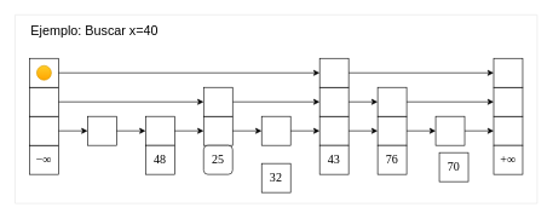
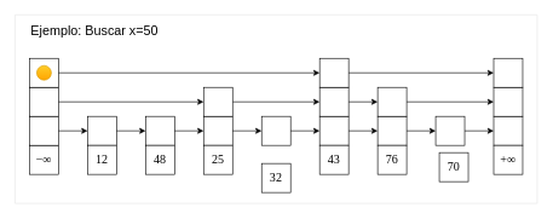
  <mxCell id="0" />
  <mxCell id="1" parent="0" />
  <mxCell id="2" value="&lt;span class=&quot;mo&quot; id=&quot;MathJax-Span-8&quot; style=&quot;box-sizing: content-box ; transition: none 0s ease 0s ; display: inline ; position: static ; border: 0px ; padding: 0px ; margin: 0px ; vertical-align: 0px ; line-height: normal ; font-size: 16.8px ; text-align: left ; background-color: rgb(255 , 255 , 255) ; font-family: &amp;#34;stixmathjax_main&amp;#34;&quot;&gt;−&lt;/span&gt;&lt;span class=&quot;mi&quot; id=&quot;MathJax-Span-9&quot; style=&quot;box-sizing: content-box ; transition: none 0s ease 0s ; display: inline ; position: static ; border: 0px ; padding: 0px ; margin: 0px ; vertical-align: 0px ; line-height: normal ; font-size: 16.8px ; text-align: left ; background-color: rgb(255 , 255 , 255) ; font-family: &amp;#34;stixmathjax_main&amp;#34;&quot;&gt;∞&lt;/span&gt;" style="whiteSpace=wrap;html=1;aspect=fixed;fontSize=18;" parent="1" vertex="1"><mxGeometry x="40" y="200" width="40" height="40" as="geometry" /></mxCell>
  <mxCell id="3" value="" style="whiteSpace=wrap;html=1;aspect=fixed;" parent="1" vertex="1"><mxGeometry x="40" y="160" width="40" height="40" as="geometry" /></mxCell>
  <mxCell id="4" value="" style="whiteSpace=wrap;html=1;aspect=fixed;" parent="1" vertex="1"><mxGeometry x="120" y="160" width="40" height="40" as="geometry" /></mxCell>
+ <mxCell id="5" value="&lt;div style=&quot;text-align: left&quot;&gt;&lt;font face=&quot;stixmathjax_main&quot;&gt;&lt;span style=&quot;font-size: 16.8px ; background-color: rgb(255 , 255 , 255)&quot;&gt;12&lt;/span&gt;&lt;/font&gt;&lt;/div&gt;" style="whiteSpace=wrap;html=1;aspect=fixed;fontSize=18;" parent="1" vertex="1"><mxGeometry x="120" y="200" width="40" height="40" as="geometry" /></mxCell>
  <mxCell id="6" value="" style="endArrow=classic;html=1;fontSize=18;exitX=1;exitY=0.5;exitDx=0;exitDy=0;entryX=0;entryY=0.5;entryDx=0;entryDy=0;" parent="1" source="3" target="4" edge="1"><mxGeometry width="50" height="50" relative="1" as="geometry"><mxPoint x="40" y="310" as="sourcePoint" /><mxPoint x="90" y="260" as="targetPoint" /></mxGeometry></mxCell>
  <mxCell id="7" value="" style="whiteSpace=wrap;html=1;aspect=fixed;" parent="1" vertex="1"><mxGeometry x="200" y="160" width="40" height="40" as="geometry" /></mxCell>
  <mxCell id="8" value="&lt;div style=&quot;text-align: left&quot;&gt;&lt;font face=&quot;stixmathjax_main&quot;&gt;&lt;span style=&quot;font-size: 16.8px ; background-color: rgb(255 , 255 , 255)&quot;&gt;48&lt;/span&gt;&lt;/font&gt;&lt;/div&gt;" style="whiteSpace=wrap;html=1;aspect=fixed;fontSize=18;" parent="1" vertex="1"><mxGeometry x="200" y="200" width="40" height="40" as="geometry" /></mxCell>
  <mxCell id="9" value="" style="endArrow=classic;html=1;fontSize=18;exitX=1;exitY=0.5;exitDx=0;exitDy=0;entryX=0;entryY=0.5;entryDx=0;entryDy=0;" parent="1" source="4" target="7" edge="1"><mxGeometry width="50" height="50" relative="1" as="geometry"><mxPoint x="90" y="190" as="sourcePoint" /><mxPoint x="130" y="190" as="targetPoint" /></mxGeometry></mxCell>
  <mxCell id="10" value="" style="endArrow=classic;html=1;fontSize=18;exitX=1;exitY=0.5;exitDx=0;exitDy=0;entryX=0;entryY=0.5;entryDx=0;entryDy=0;" parent="1" target="11" edge="1"><mxGeometry width="50" height="50" relative="1" as="geometry"><mxPoint x="240" y="180" as="sourcePoint" /><mxPoint x="210" y="190" as="targetPoint" /></mxGeometry></mxCell>
  <mxCell id="11" value="" style="whiteSpace=wrap;html=1;aspect=fixed;" parent="1" vertex="1"><mxGeometry x="280" y="160" width="40" height="40" as="geometry" /></mxCell>
- <mxCell id="12" value="&lt;div style=&quot;text-align: left&quot;&gt;&lt;font face=&quot;stixmathjax_main&quot;&gt;&lt;span style=&quot;font-size: 16.8px ; background-color: rgb(255 , 255 , 255)&quot;&gt;25&lt;/span&gt;&lt;/font&gt;&lt;/div&gt;" style="whiteSpace=wrap;html=1;aspect=fixed;fontSize=18;rounded=1;" parent="1" vertex="1"><mxGeometry x="280" y="200" width="40" height="40" as="geometry" /></mxCell>
+ <mxCell id="12" value="&lt;div style=&quot;text-align: left&quot;&gt;&lt;font face=&quot;stixmathjax_main&quot;&gt;&lt;span style=&quot;font-size: 16.8px ; background-color: rgb(255 , 255 , 255)&quot;&gt;25&lt;/span&gt;&lt;/font&gt;&lt;/div&gt;" style="whiteSpace=wrap;html=1;aspect=fixed;fontSize=18;" parent="1" vertex="1"><mxGeometry x="280" y="200" width="40" height="40" as="geometry" /></mxCell>
  <mxCell id="13" value="" style="endArrow=classic;html=1;fontSize=18;exitX=1;exitY=0.5;exitDx=0;exitDy=0;entryX=0;entryY=0.5;entryDx=0;entryDy=0;" parent="1" target="14" edge="1"><mxGeometry width="50" height="50" relative="1" as="geometry"><mxPoint x="320" y="180" as="sourcePoint" /><mxPoint x="290" y="190" as="targetPoint" /></mxGeometry></mxCell>
  <mxCell id="14" value="" style="whiteSpace=wrap;html=1;aspect=fixed;" parent="1" vertex="1"><mxGeometry x="360" y="160" width="40" height="40" as="geometry" /></mxCell>
  <mxCell id="15" value="&lt;div style=&quot;text-align: left&quot;&gt;&lt;font face=&quot;stixmathjax_main&quot;&gt;&lt;span style=&quot;font-size: 16.8px ; background-color: rgb(255 , 255 , 255)&quot;&gt;32&lt;/span&gt;&lt;/font&gt;&lt;/div&gt;" style="whiteSpace=wrap;html=1;aspect=fixed;fontSize=18;" parent="1" vertex="1"><mxGeometry x="360" y="225" width="40" height="40" as="geometry" /></mxCell>
  <mxCell id="16" value="" style="endArrow=classic;html=1;fontSize=18;exitX=1;exitY=0.5;exitDx=0;exitDy=0;entryX=0;entryY=0.5;entryDx=0;entryDy=0;" parent="1" target="17" edge="1"><mxGeometry width="50" height="50" relative="1" as="geometry"><mxPoint x="400" y="180" as="sourcePoint" /><mxPoint x="370" y="190" as="targetPoint" /></mxGeometry></mxCell>
  <mxCell id="17" value="" style="whiteSpace=wrap;html=1;aspect=fixed;" parent="1" vertex="1"><mxGeometry x="440" y="160" width="40" height="40" as="geometry" /></mxCell>
  <mxCell id="18" value="&lt;div style=&quot;text-align: left&quot;&gt;&lt;font face=&quot;stixmathjax_main&quot;&gt;&lt;span style=&quot;font-size: 16.8px ; background-color: rgb(255 , 255 , 255)&quot;&gt;43&lt;/span&gt;&lt;/font&gt;&lt;/div&gt;" style="whiteSpace=wrap;html=1;aspect=fixed;fontSize=18;" parent="1" vertex="1"><mxGeometry x="440" y="200" width="40" height="40" as="geometry" /></mxCell>
  <mxCell id="19" value="" style="endArrow=classic;html=1;fontSize=18;exitX=1;exitY=0.5;exitDx=0;exitDy=0;entryX=0;entryY=0.5;entryDx=0;entryDy=0;" parent="1" target="20" edge="1"><mxGeometry width="50" height="50" relative="1" as="geometry"><mxPoint x="480" y="180" as="sourcePoint" /><mxPoint x="450" y="190" as="targetPoint" /></mxGeometry></mxCell>
  <mxCell id="20" value="" style="whiteSpace=wrap;html=1;aspect=fixed;" parent="1" vertex="1"><mxGeometry x="520" y="160" width="40" height="40" as="geometry" /></mxCell>
  <mxCell id="21" value="&lt;div style=&quot;text-align: left&quot;&gt;&lt;font face=&quot;stixmathjax_main&quot;&gt;&lt;span style=&quot;font-size: 16.8px ; background-color: rgb(255 , 255 , 255)&quot;&gt;76&lt;/span&gt;&lt;/font&gt;&lt;/div&gt;" style="whiteSpace=wrap;html=1;aspect=fixed;fontSize=18;" parent="1" vertex="1"><mxGeometry x="520" y="200" width="40" height="40" as="geometry" /></mxCell>
  <mxCell id="22" value="" style="endArrow=classic;html=1;fontSize=18;exitX=1;exitY=0.5;exitDx=0;exitDy=0;entryX=0;entryY=0.5;entryDx=0;entryDy=0;" parent="1" target="23" edge="1"><mxGeometry width="50" height="50" relative="1" as="geometry"><mxPoint x="560" y="180" as="sourcePoint" /><mxPoint x="530" y="190" as="targetPoint" /></mxGeometry></mxCell>
  <mxCell id="23" value="" style="whiteSpace=wrap;html=1;aspect=fixed;" parent="1" vertex="1"><mxGeometry x="600" y="160" width="40" height="40" as="geometry" /></mxCell>
  <mxCell id="24" value="&lt;div style=&quot;text-align: left&quot;&gt;&lt;font face=&quot;stixmathjax_main&quot;&gt;&lt;span style=&quot;font-size: 16.8px ; background-color: rgb(255 , 255 , 255)&quot;&gt;70&lt;/span&gt;&lt;/font&gt;&lt;/div&gt;" style="whiteSpace=wrap;html=1;aspect=fixed;fontSize=18;" parent="1" vertex="1"><mxGeometry x="605" y="210" width="40" height="40" as="geometry" /></mxCell>
  <mxCell id="25" value="" style="endArrow=classic;html=1;fontSize=18;exitX=1;exitY=0.5;exitDx=0;exitDy=0;entryX=0;entryY=0.5;entryDx=0;entryDy=0;" parent="1" target="26" edge="1"><mxGeometry width="50" height="50" relative="1" as="geometry"><mxPoint x="640" y="180" as="sourcePoint" /><mxPoint x="610" y="190" as="targetPoint" /></mxGeometry></mxCell>
  <mxCell id="26" value="" style="whiteSpace=wrap;html=1;aspect=fixed;" parent="1" vertex="1"><mxGeometry x="680" y="160" width="40" height="40" as="geometry" /></mxCell>
  <mxCell id="27" value="&lt;div style=&quot;text-align: left&quot;&gt;&lt;span class=&quot;mo&quot; id=&quot;MathJax-Span-20&quot; style=&quot;box-sizing: content-box ; transition: none 0s ease 0s ; display: inline ; position: static ; border: 0px ; padding: 0px ; margin: 0px ; vertical-align: 0px ; line-height: normal ; font-size: 16.8px ; white-space: nowrap ; background-color: rgb(255 , 255 , 255) ; font-family: &amp;#34;stixmathjax_main&amp;#34;&quot;&gt;+&lt;/span&gt;&lt;span class=&quot;mi&quot; id=&quot;MathJax-Span-21&quot; style=&quot;box-sizing: content-box ; transition: none 0s ease 0s ; display: inline ; position: static ; border: 0px ; padding: 0px ; margin: 0px ; vertical-align: 0px ; line-height: normal ; font-size: 16.8px ; white-space: nowrap ; background-color: rgb(255 , 255 , 255) ; font-family: &amp;#34;stixmathjax_main&amp;#34;&quot;&gt;∞&lt;/span&gt;&lt;br&gt;&lt;/div&gt;" style="whiteSpace=wrap;html=1;aspect=fixed;fontSize=18;" parent="1" vertex="1"><mxGeometry x="680" y="200" width="40" height="40" as="geometry" /></mxCell>
  <mxCell id="28" value="" style="whiteSpace=wrap;html=1;aspect=fixed;" parent="1" vertex="1"><mxGeometry x="520" y="120" width="40" height="40" as="geometry" /></mxCell>
  <mxCell id="29" value="" style="endArrow=classic;html=1;fontSize=18;exitX=1;exitY=0.5;exitDx=0;exitDy=0;entryX=0;entryY=0.5;entryDx=0;entryDy=0;" parent="1" target="32" edge="1"><mxGeometry width="50" height="50" relative="1" as="geometry"><mxPoint x="560" y="140" as="sourcePoint" /><mxPoint x="600" y="140" as="targetPoint" /></mxGeometry></mxCell>
  <mxCell id="30" value="" style="whiteSpace=wrap;html=1;aspect=fixed;" parent="1" vertex="1"><mxGeometry x="40" y="120" width="40" height="40" as="geometry" /></mxCell>
  <mxCell id="31" value="" style="endArrow=classic;html=1;fontSize=18;exitX=1;exitY=0.5;exitDx=0;exitDy=0;entryX=0;entryY=0.5;entryDx=0;entryDy=0;" parent="1" source="36" target="38" edge="1"><mxGeometry width="50" height="50" relative="1" as="geometry"><mxPoint x="80" y="140" as="sourcePoint" /><mxPoint x="360" y="140" as="targetPoint" /></mxGeometry></mxCell>
  <mxCell id="32" value="" style="whiteSpace=wrap;html=1;aspect=fixed;" parent="1" vertex="1"><mxGeometry x="680" y="120" width="40" height="40" as="geometry" /></mxCell>
  <mxCell id="33" value="" style="whiteSpace=wrap;html=1;aspect=fixed;" parent="1" vertex="1"><mxGeometry x="40" y="80" width="40" height="40" as="geometry" /></mxCell>
  <mxCell id="34" value="" style="endArrow=classic;html=1;fontSize=18;exitX=1;exitY=0.5;exitDx=0;exitDy=0;entryX=0;entryY=0.5;entryDx=0;entryDy=0;" parent="1" target="39" edge="1"><mxGeometry width="50" height="50" relative="1" as="geometry"><mxPoint x="80" y="100" as="sourcePoint" /><mxPoint x="360" y="100" as="targetPoint" /></mxGeometry></mxCell>
  <mxCell id="35" value="" style="whiteSpace=wrap;html=1;aspect=fixed;" parent="1" vertex="1"><mxGeometry x="680" y="80" width="40" height="40" as="geometry" /></mxCell>
  <mxCell id="36" value="" style="whiteSpace=wrap;html=1;aspect=fixed;" parent="1" vertex="1"><mxGeometry x="280" y="120" width="40" height="40" as="geometry" /></mxCell>
  <mxCell id="37" value="" style="endArrow=classic;html=1;fontSize=18;exitX=1;exitY=0.5;exitDx=0;exitDy=0;entryX=0;entryY=0.5;entryDx=0;entryDy=0;" parent="1" source="30" target="36" edge="1"><mxGeometry width="50" height="50" relative="1" as="geometry"><mxPoint x="80" y="140" as="sourcePoint" /><mxPoint x="360" y="140" as="targetPoint" /></mxGeometry></mxCell>
  <mxCell id="38" value="" style="whiteSpace=wrap;html=1;aspect=fixed;" parent="1" vertex="1"><mxGeometry x="440" y="120" width="40" height="40" as="geometry" /></mxCell>
  <mxCell id="39" value="" style="whiteSpace=wrap;html=1;aspect=fixed;" parent="1" vertex="1"><mxGeometry x="440" y="80" width="40" height="40" as="geometry" /></mxCell>
  <mxCell id="40" value="" style="endArrow=classic;html=1;fontSize=18;exitX=1;exitY=0.5;exitDx=0;exitDy=0;entryX=0;entryY=0.5;entryDx=0;entryDy=0;" parent="1" source="38" target="28" edge="1"><mxGeometry width="50" height="50" relative="1" as="geometry"><mxPoint x="570" y="150" as="sourcePoint" /><mxPoint x="500" y="130" as="targetPoint" /></mxGeometry></mxCell>
  <mxCell id="41" value="" style="endArrow=classic;html=1;fontSize=18;exitX=1;exitY=0.5;exitDx=0;exitDy=0;entryX=0;entryY=0.5;entryDx=0;entryDy=0;" parent="1" source="39" target="35" edge="1"><mxGeometry width="50" height="50" relative="1" as="geometry"><mxPoint x="570" y="150" as="sourcePoint" /><mxPoint x="690" y="150" as="targetPoint" /></mxGeometry></mxCell>
  <mxCell id="42" value="" style="ellipse;whiteSpace=wrap;html=1;aspect=fixed;fillColor=#ffcd28;strokeColor=#d79b00;gradientColor=#ffa500;" parent="1" vertex="1"><mxGeometry x="50" y="90" width="20" height="20" as="geometry" /></mxCell>
- <mxCell id="43" value="&lt;font style=&quot;font-size: 18px&quot;&gt;Ejemplo: Buscar x=40&lt;/font&gt;" style="text;html=1;resizable=0;points=[];autosize=1;align=left;verticalAlign=top;spacingTop=-4;" parent="1" vertex="1"><mxGeometry x="40" y="29" width="190" height="20" as="geometry" /></mxCell>
+ <mxCell id="43" value="&lt;font style=&quot;font-size: 18px&quot;&gt;Ejemplo: Buscar x=50&lt;/font&gt;" style="text;html=1;resizable=0;points=[];autosize=1;align=left;verticalAlign=top;spacingTop=-4;" parent="1" vertex="1"><mxGeometry x="40" y="29" width="190" height="20" as="geometry" /></mxCell>
  <mxCell id="44" value="" style="endArrow=none;html=1;rounded=0;strokeColor=#E6E6E6;" edge="1" parent="1"><mxGeometry width="50" height="50" relative="1" as="geometry"><mxPoint x="740" y="280" as="sourcePoint" /><mxPoint x="740" y="280" as="targetPoint" /><Array as="points"><mxPoint x="740" y="20" /><mxPoint x="20" y="20" /><mxPoint x="20" y="280" /></Array></mxGeometry></mxCell>
